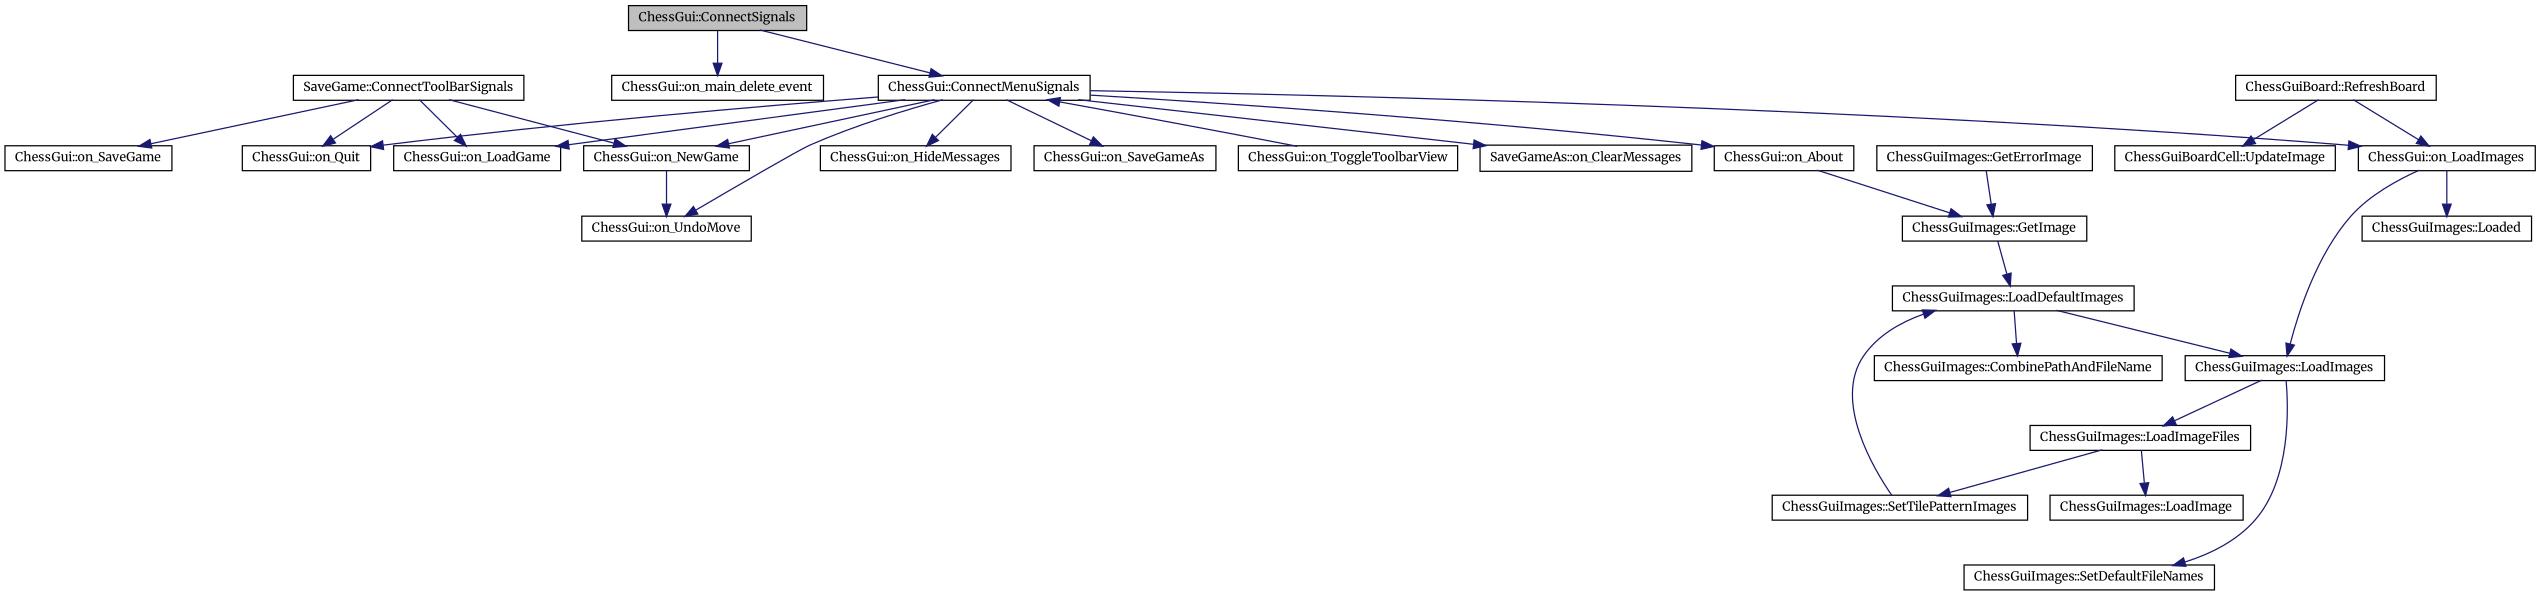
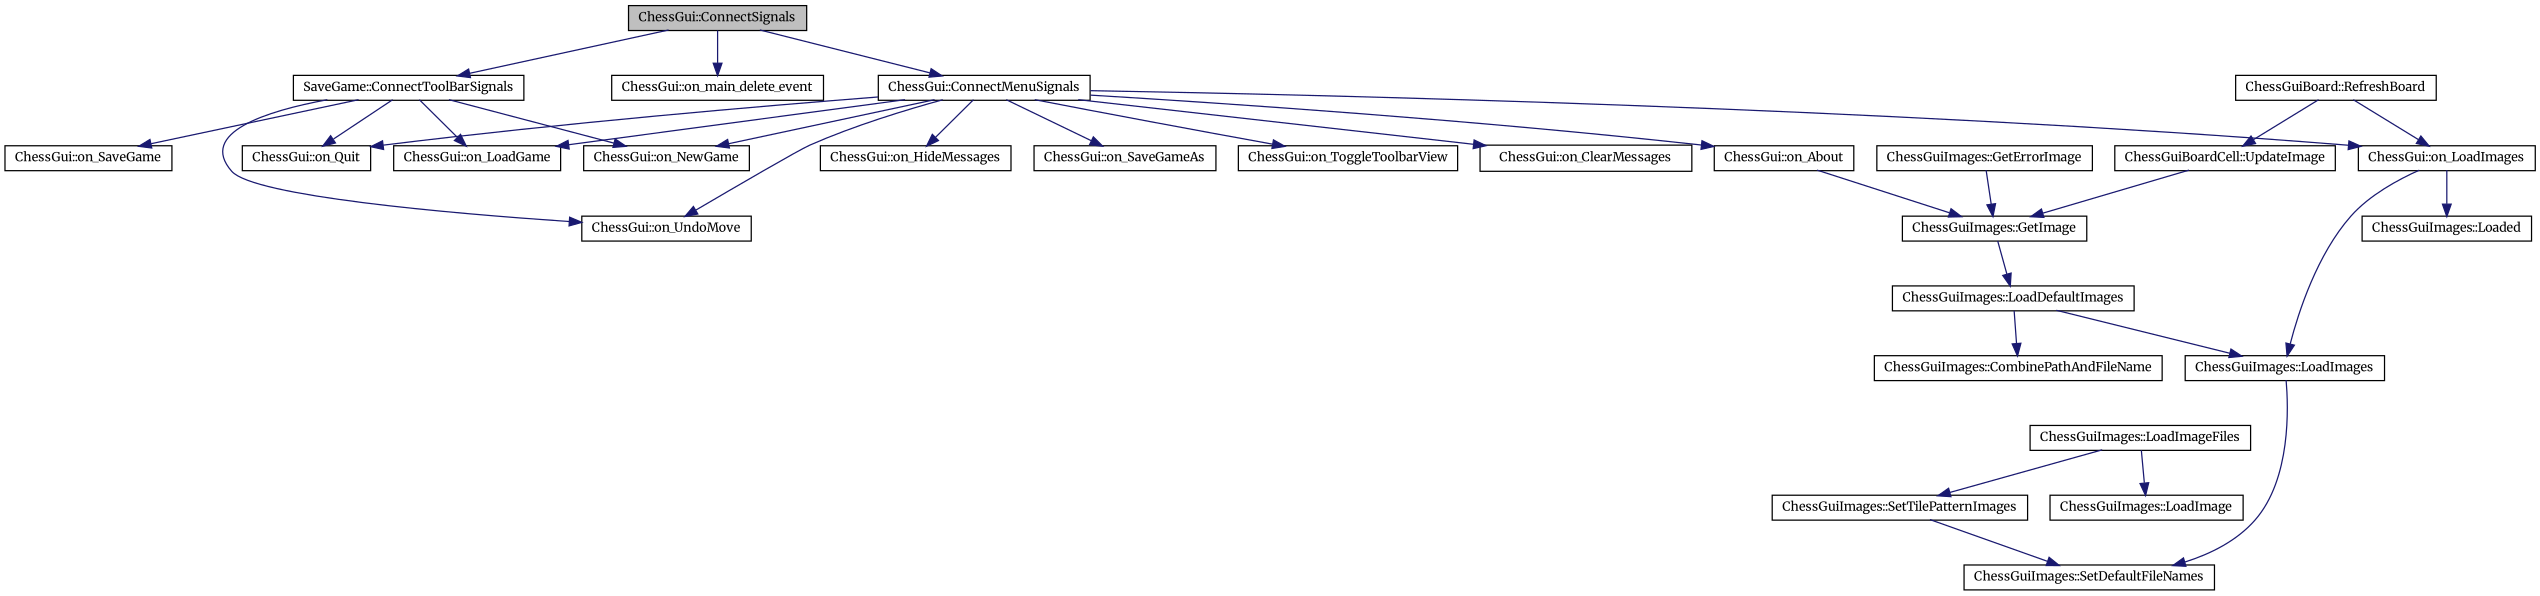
  digraph {
    fontname=Merriweather
    rankdir=TB
    node [color=black fontname=Merriweather fontsize=10 shape=record]
    edge [color=midnightblue fontname=Merriweather fontsize=10 labelfontname=Helvetica labelfontsize=10 style=solid]
    n1 [fillcolor=grey75 fontcolor=black height=0.2 label="ChessGui::ConnectSignals" style=filled width=0.4]
    n2 [height=0.2 label="ChessGui::ConnectMenuSignals" width=0.4]
    n3 [height=0.2 label="SaveGame::ConnectToolBarSignals" width=0.4]
    n4 [height=0.2 label="ChessGui::on_main_delete_event" width=0.4]
    n5 [height=0.2 label="ChessGui::on_About" width=0.4]
-   n6 [height=0.2 label="SaveGameAs::on_ClearMessages" width=0.4]
+   n6 [height=0.2 label="ChessGui::on_ClearMessages" width=0.4]
    n7 [height=0.2 label="ChessGui::on_HideMessages" width=0.4]
    n8 [height=0.2 label="ChessGui::on_LoadGame" width=0.4]
    n9 [height=0.2 label="ChessGui::on_LoadImages" width=0.4]
    n10 [height=0.2 label="ChessGui::on_NewGame" width=0.4]
    n11 [height=0.2 label="ChessGui::on_Quit" width=0.4]
    n12 [height=0.2 label="ChessGui::on_SaveGameAs" width=0.4]
    n13 [height=0.2 label="ChessGui::on_ToggleToolbarView" width=0.4]
    n14 [height=0.2 label="ChessGui::on_UndoMove" width=0.4]
    n15 [height=0.2 label="ChessGui::on_SaveGame" width=0.4]
    n16 [height=0.2 label="ChessGuiImages::GetImage" width=0.4]
    n17 [height=0.2 label="ChessGuiImages::LoadImages" width=0.4]
    n18 [height=0.2 label="ChessGuiImages::Loaded" width=0.4]
    n19 [height=0.2 label="ChessGuiImages::LoadDefaultImages" width=0.4]
    n20 [height=0.2 label="ChessGuiImages::CombinePathAndFileName" width=0.4]
    n21 [height=0.2 label="ChessGuiImages::LoadImageFiles" width=0.4]
    n22 [height=0.2 label="ChessGuiImages::SetDefaultFileNames" width=0.4]
    n23 [height=0.2 label="ChessGuiImages::LoadImage" width=0.4]
    n24 [height=0.2 label="ChessGuiImages::SetTilePatternImages" width=0.4]
    n25 [height=0.2 label="ChessGuiBoard::RefreshBoard" width=0.4]
    n26 [height=0.2 label="ChessGuiBoardCell::UpdateImage" width=0.4]
    n27 [height=0.2 label="ChessGuiImages::GetErrorImage" width=0.4]
    n1 -> n2
+   n1 -> n3
    n1 -> n4
    n2 -> n5
    n2 -> n6
    n2 -> n7
    n2 -> n8
    n2 -> n9
    n2 -> n10
    n2 -> n11
    n2 -> n12
-   n13 -> n2
+   n2 -> n13
    n2 -> n14
    n3 -> n8
    n3 -> n10
    n3 -> n11
-   n10 -> n14
+   n3 -> n14
    n3 -> n15
    n5 -> n16
    n9 -> n17
    n9 -> n18
    n16 -> n19
-   n17 -> n21
    n17 -> n22
    n19 -> n17
    n19 -> n20
    n21 -> n23
    n21 -> n24
-   n24 -> n19
+   n24 -> n22
    n25 -> n9
    n25 -> n26
+   n26 -> n16
    n27 -> n16
  }
